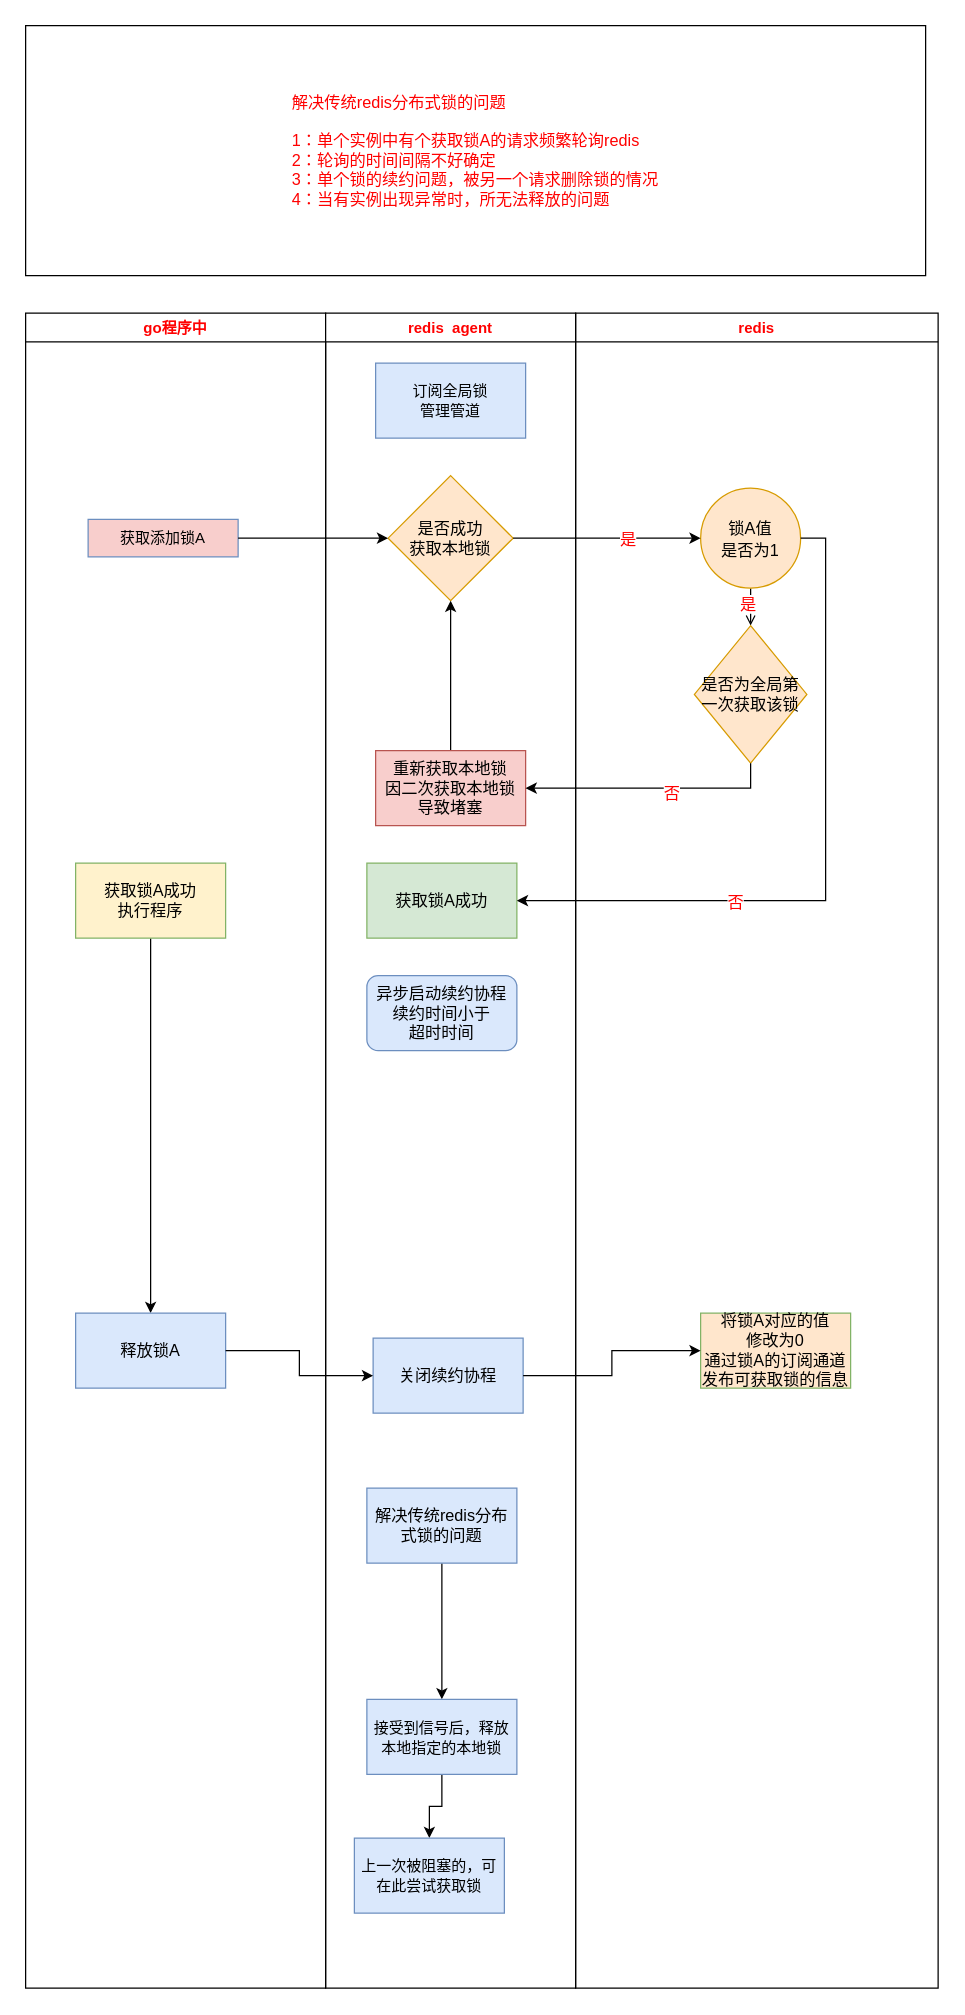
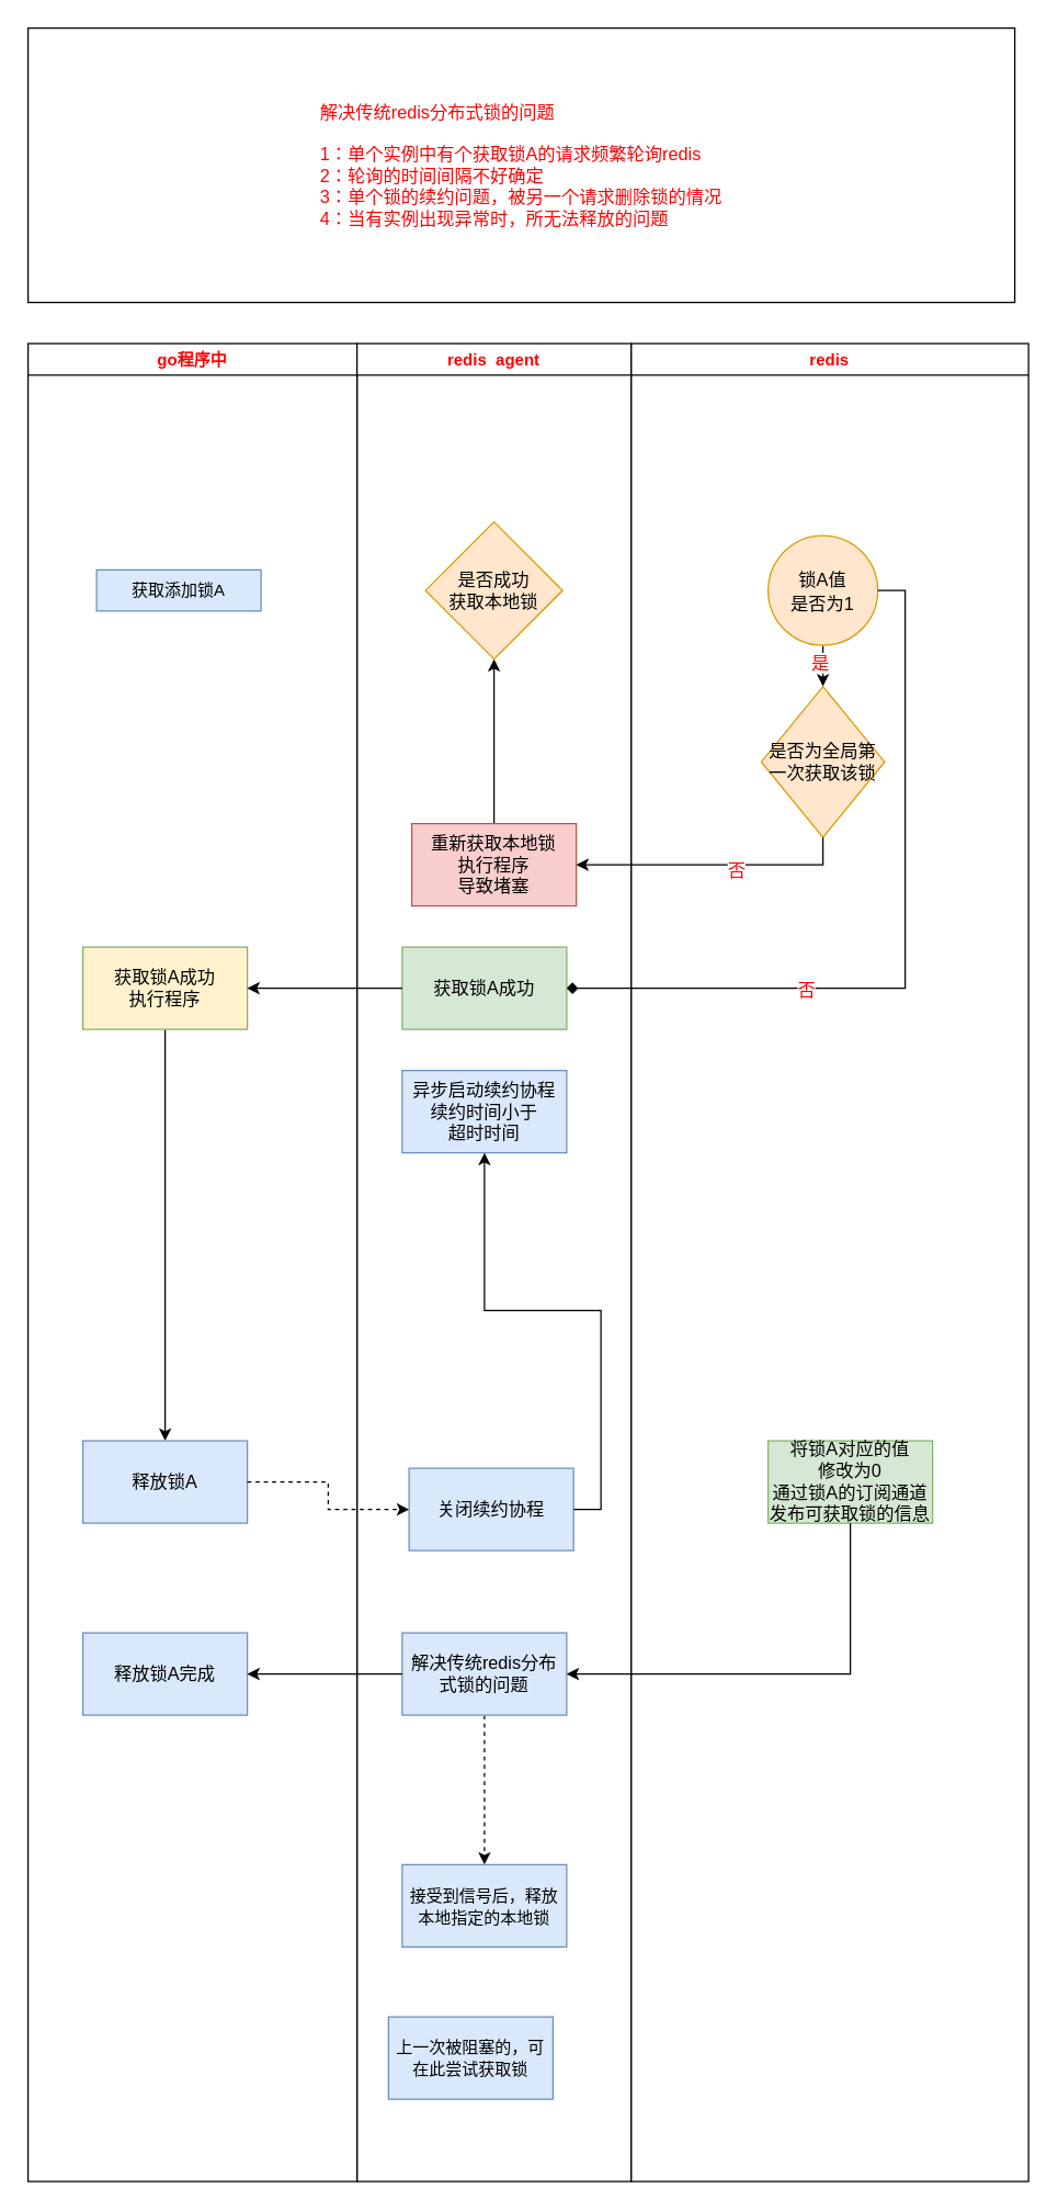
  <mxCell id="0" />
  <mxCell id="1" parent="0" />
  <mxCell id="2" value="go程序中" style="swimlane;fontColor=#FF0000;" vertex="1" parent="1"><mxGeometry x="20" y="250" width="240" height="1340" as="geometry" /></mxCell>
- <mxCell id="3" value="获取添加锁A" style="rounded=0;whiteSpace=wrap;html=1;fillColor=#f8cecc;strokeColor=#6c8ebf;" vertex="1" parent="2"><mxGeometry x="50" y="165" width="120" height="30" as="geometry" /></mxCell>
+ <mxCell id="3" value="获取添加锁A" style="rounded=0;whiteSpace=wrap;html=1;fillColor=#dae8fc;strokeColor=#6c8ebf;" vertex="1" parent="2"><mxGeometry x="50" y="165" width="120" height="30" as="geometry" /></mxCell>
  <mxCell id="4" style="edgeStyle=orthogonalEdgeStyle;rounded=0;orthogonalLoop=1;jettySize=auto;html=1;exitX=0.5;exitY=1;exitDx=0;exitDy=0;fontSize=13;fontColor=#FF0000;" edge="1" parent="2" source="5" target="6"><mxGeometry relative="1" as="geometry" /></mxCell>
  <mxCell id="5" value="获取锁A成功&lt;br&gt;执行程序" style="rounded=0;whiteSpace=wrap;html=1;fontSize=13;fillColor=#fff2cc;strokeColor=#82b366;" vertex="1" parent="2"><mxGeometry x="40" y="440" width="120" height="60" as="geometry" /></mxCell>
  <mxCell id="6" value="释放锁A" style="rounded=0;whiteSpace=wrap;html=1;fontSize=13;fillColor=#dae8fc;strokeColor=#6c8ebf;" vertex="1" parent="2"><mxGeometry x="40" y="800" width="120" height="60" as="geometry" /></mxCell>
+ <mxCell id="7" value="释放锁A完成" style="rounded=0;whiteSpace=wrap;html=1;fontSize=13;fillColor=#dae8fc;strokeColor=#6c8ebf;" vertex="1" parent="2"><mxGeometry x="40" y="940" width="120" height="60" as="geometry" /></mxCell>
  <mxCell id="8" value="redis" style="swimlane;fontColor=#FF0000;" vertex="1" parent="1"><mxGeometry x="460" y="250" width="290" height="1340" as="geometry" /></mxCell>
- <mxCell id="9" style="edgeStyle=orthogonalEdgeStyle;rounded=0;orthogonalLoop=1;jettySize=auto;html=1;exitX=0.5;exitY=1;exitDx=0;exitDy=0;entryX=0.5;entryY=0;entryDx=0;entryDy=0;fontSize=13;fontColor=#FF0000;endArrow=open;" edge="1" parent="8" source="11" target="13"><mxGeometry relative="1" as="geometry" /></mxCell>
+ <mxCell id="9" style="edgeStyle=orthogonalEdgeStyle;rounded=0;orthogonalLoop=1;jettySize=auto;html=1;exitX=0.5;exitY=1;exitDx=0;exitDy=0;entryX=0.5;entryY=0;entryDx=0;entryDy=0;fontSize=13;fontColor=#FF0000;" edge="1" parent="8" source="11" target="13"><mxGeometry relative="1" as="geometry" /></mxCell>
  <mxCell id="10" value="是" style="edgeLabel;html=1;align=center;verticalAlign=middle;resizable=0;points=[];fontSize=13;fontColor=#FF0000;" vertex="1" connectable="0" parent="9"><mxGeometry x="-0.2" y="-3" relative="1" as="geometry"><mxPoint as="offset" /></mxGeometry></mxCell>
  <mxCell id="11" value="&lt;font style=&quot;font-size: 13px&quot;&gt;锁A值&lt;br&gt;是否为1&lt;/font&gt;" style="ellipse;whiteSpace=wrap;html=1;fontSize=15;fillColor=#ffe6cc;strokeColor=#d79b00;" vertex="1" parent="8"><mxGeometry x="100" y="140" width="80" height="80" as="geometry" /></mxCell>
- <mxCell id="12" value="将锁A对应的值&lt;br&gt;修改为0&lt;br&gt;通过锁A的订阅通道发布可获取锁的信息" style="rounded=0;whiteSpace=wrap;html=1;fontSize=13;fillColor=#ffe6cc;strokeColor=#82b366;" vertex="1" parent="8"><mxGeometry x="100" y="800" width="120" height="60" as="geometry" /></mxCell>
+ <mxCell id="12" value="将锁A对应的值&lt;br&gt;修改为0&lt;br&gt;通过锁A的订阅通道发布可获取锁的信息" style="rounded=0;whiteSpace=wrap;html=1;fontSize=13;fillColor=#d5e8d4;strokeColor=#82b366;" vertex="1" parent="8"><mxGeometry x="100" y="800" width="120" height="60" as="geometry" /></mxCell>
  <mxCell id="13" value="是否为全局第一次获取该锁" style="rhombus;whiteSpace=wrap;html=1;fontSize=13;align=center;fillColor=#ffe6cc;strokeColor=#d79b00;" vertex="1" parent="8"><mxGeometry x="95" y="250" width="90" height="110" as="geometry" /></mxCell>
  <mxCell id="14" value="redis  agent" style="swimlane;fontColor=#FF0000;" vertex="1" parent="1"><mxGeometry x="260" y="250" width="200" height="1340" as="geometry" /></mxCell>
  <mxCell id="15" value="获取锁A成功" style="rounded=0;whiteSpace=wrap;html=1;fontSize=13;fillColor=#d5e8d4;strokeColor=#82b366;" vertex="1" parent="14"><mxGeometry x="33" y="440" width="120" height="60" as="geometry" /></mxCell>
- <mxCell id="16" value="异步启动续约协程&lt;br&gt;续约时间小于&lt;br&gt;超时时间" style="whiteSpace=wrap;html=1;fontSize=13;fillColor=#dae8fc;strokeColor=#6c8ebf;rounded=1;" vertex="1" parent="14"><mxGeometry x="33" y="530" width="120" height="60" as="geometry" /></mxCell>
+ <mxCell id="16" value="异步启动续约协程&lt;br&gt;续约时间小于&lt;br&gt;超时时间" style="rounded=0;whiteSpace=wrap;html=1;fontSize=13;fillColor=#dae8fc;strokeColor=#6c8ebf;" vertex="1" parent="14"><mxGeometry x="33" y="530" width="120" height="60" as="geometry" /></mxCell>
  <mxCell id="17" value="关闭续约协程" style="rounded=0;whiteSpace=wrap;html=1;fontSize=13;fillColor=#dae8fc;strokeColor=#6c8ebf;" vertex="1" parent="14"><mxGeometry x="38" y="820" width="120" height="60" as="geometry" /></mxCell>
- <mxCell id="18" style="edgeStyle=orthogonalEdgeStyle;rounded=0;orthogonalLoop=1;jettySize=auto;html=1;exitX=0.5;exitY=1;exitDx=0;exitDy=0;fontSize=13;fontColor=#FF0000;" edge="1" parent="14" source="19" target="25"><mxGeometry relative="1" as="geometry" /></mxCell>
+ <mxCell id="18" style="edgeStyle=orthogonalEdgeStyle;rounded=0;orthogonalLoop=1;jettySize=auto;html=1;exitX=0.5;exitY=1;exitDx=0;exitDy=0;fontSize=13;fontColor=#FF0000;dashed=1;" edge="1" parent="14" source="19" target="25"><mxGeometry relative="1" as="geometry" /></mxCell>
  <mxCell id="19" value="解决传统redis分布式锁的问题" style="rounded=0;whiteSpace=wrap;html=1;fontSize=13;fillColor=#dae8fc;strokeColor=#6c8ebf;" vertex="1" parent="14"><mxGeometry x="33" y="940" width="120" height="60" as="geometry" /></mxCell>
- <mxCell id="20" value="&lt;span style=&quot;color: rgb(0 , 0 , 0) ; font-size: 12px&quot;&gt;订阅全局锁&lt;/span&gt;&lt;br style=&quot;color: rgb(0 , 0 , 0) ; font-size: 12px&quot;&gt;&lt;span style=&quot;color: rgb(0 , 0 , 0) ; font-size: 12px&quot;&gt;管理管道&lt;/span&gt;" style="rounded=0;whiteSpace=wrap;html=1;fontSize=13;align=center;fillColor=#dae8fc;strokeColor=#6c8ebf;" vertex="1" parent="14"><mxGeometry x="40" y="40" width="120" height="60" as="geometry" /></mxCell>
  <mxCell id="21" value="是否成功&lt;br&gt;获取本地锁" style="rhombus;whiteSpace=wrap;html=1;fontSize=13;align=center;fillColor=#ffe6cc;strokeColor=#d79b00;" vertex="1" parent="14"><mxGeometry x="50" y="130" width="100" height="100" as="geometry" /></mxCell>
  <mxCell id="22" style="edgeStyle=orthogonalEdgeStyle;rounded=0;orthogonalLoop=1;jettySize=auto;html=1;exitX=0.5;exitY=0;exitDx=0;exitDy=0;entryX=0.5;entryY=1;entryDx=0;entryDy=0;fontSize=13;fontColor=#FF0000;" edge="1" parent="14" source="23" target="21"><mxGeometry relative="1" as="geometry" /></mxCell>
- <mxCell id="23" value="重新获取本地锁&lt;br&gt;因二次获取本地锁&lt;br&gt;导致堵塞" style="rounded=0;whiteSpace=wrap;html=1;fontSize=13;align=center;fillColor=#f8cecc;strokeColor=#b85450;" vertex="1" parent="14"><mxGeometry x="40" y="350" width="120" height="60" as="geometry" /></mxCell>
- <mxCell id="24" style="edgeStyle=orthogonalEdgeStyle;rounded=0;orthogonalLoop=1;jettySize=auto;html=1;exitX=0.5;exitY=1;exitDx=0;exitDy=0;entryX=0.5;entryY=0;entryDx=0;entryDy=0;fontSize=13;fontColor=#FF0000;" edge="1" parent="14" source="25" target="26"><mxGeometry relative="1" as="geometry" /></mxCell>
+ <mxCell id="23" value="重新获取本地锁&lt;br&gt;执行程序&lt;br&gt;导致堵塞" style="rounded=0;whiteSpace=wrap;html=1;fontSize=13;align=center;fillColor=#f8cecc;strokeColor=#b85450;" vertex="1" parent="14"><mxGeometry x="40" y="350" width="120" height="60" as="geometry" /></mxCell>
  <mxCell id="25" value="&lt;span style=&quot;font-size: 12px&quot;&gt;接受到信号后，释放本地指定的本地锁&lt;/span&gt;" style="rounded=0;whiteSpace=wrap;html=1;fontSize=13;align=center;fillColor=#dae8fc;strokeColor=#6c8ebf;" vertex="1" parent="14"><mxGeometry x="33" y="1109" width="120" height="60" as="geometry" /></mxCell>
  <mxCell id="26" value="&lt;span style=&quot;font-size: 12px&quot;&gt;上一次被阻塞的，可在此尝试获取锁&lt;/span&gt;" style="rounded=0;whiteSpace=wrap;html=1;fontSize=13;align=center;fillColor=#dae8fc;strokeColor=#6c8ebf;" vertex="1" parent="14"><mxGeometry x="23" y="1220" width="120" height="60" as="geometry" /></mxCell>
- <mxCell id="27" style="edgeStyle=orthogonalEdgeStyle;rounded=0;orthogonalLoop=1;jettySize=auto;html=1;exitX=1;exitY=0.5;exitDx=0;exitDy=0;entryX=1;entryY=0.5;entryDx=0;entryDy=0;fontSize=13;fontColor=#FF0000;" edge="1" parent="1" source="11" target="15"><mxGeometry relative="1" as="geometry" /></mxCell>
+ <mxCell id="27" style="edgeStyle=orthogonalEdgeStyle;rounded=0;orthogonalLoop=1;jettySize=auto;html=1;exitX=1;exitY=0.5;exitDx=0;exitDy=0;entryX=1;entryY=0.5;entryDx=0;entryDy=0;fontSize=13;fontColor=#FF0000;endArrow=diamond;" edge="1" parent="1" source="11" target="15"><mxGeometry relative="1" as="geometry" /></mxCell>
  <mxCell id="28" value="否" style="edgeLabel;html=1;align=center;verticalAlign=middle;resizable=0;points=[];fontSize=13;fontColor=#FF0000;" vertex="1" connectable="0" parent="27"><mxGeometry x="-0.076" y="-2" relative="1" as="geometry"><mxPoint x="-71" y="53" as="offset" /></mxGeometry></mxCell>
- <mxCell id="30" style="edgeStyle=orthogonalEdgeStyle;rounded=0;orthogonalLoop=1;jettySize=auto;html=1;exitX=1;exitY=0.5;exitDx=0;exitDy=0;entryX=0;entryY=0.5;entryDx=0;entryDy=0;fontSize=13;fontColor=#FF0000;" edge="1" parent="1" source="6" target="17"><mxGeometry relative="1" as="geometry" /></mxCell>
- <mxCell id="31" style="edgeStyle=orthogonalEdgeStyle;rounded=0;orthogonalLoop=1;jettySize=auto;html=1;exitX=1;exitY=0.5;exitDx=0;exitDy=0;fontSize=13;fontColor=#FF0000;" edge="1" parent="1" source="17" target="12"><mxGeometry relative="1" as="geometry" /></mxCell>
+ <mxCell id="29" style="edgeStyle=orthogonalEdgeStyle;rounded=0;orthogonalLoop=1;jettySize=auto;html=1;exitX=0;exitY=0.5;exitDx=0;exitDy=0;fontSize=13;fontColor=#FF0000;" edge="1" parent="1" source="15" target="5"><mxGeometry relative="1" as="geometry" /></mxCell>
+ <mxCell id="30" style="edgeStyle=orthogonalEdgeStyle;rounded=0;orthogonalLoop=1;jettySize=auto;html=1;exitX=1;exitY=0.5;exitDx=0;exitDy=0;entryX=0;entryY=0.5;entryDx=0;entryDy=0;fontSize=13;fontColor=#FF0000;dashed=1;" edge="1" parent="1" source="6" target="17"><mxGeometry relative="1" as="geometry" /></mxCell>
+ <mxCell id="31" style="edgeStyle=orthogonalEdgeStyle;rounded=0;orthogonalLoop=1;jettySize=auto;html=1;exitX=1;exitY=0.5;exitDx=0;exitDy=0;fontSize=13;fontColor=#FF0000;" edge="1" parent="1" source="17" target="16"><mxGeometry relative="1" as="geometry" /></mxCell>
+ <mxCell id="32" style="edgeStyle=orthogonalEdgeStyle;rounded=0;orthogonalLoop=1;jettySize=auto;html=1;exitX=0.5;exitY=1;exitDx=0;exitDy=0;entryX=1;entryY=0.5;entryDx=0;entryDy=0;fontSize=13;fontColor=#FF0000;" edge="1" parent="1" source="12" target="19"><mxGeometry relative="1" as="geometry" /></mxCell>
  <mxCell id="33" value="&lt;div style=&quot;text-align: left&quot;&gt;&lt;span&gt;解决传统redis分布式锁的问题&lt;/span&gt;&lt;/div&gt;&lt;div style=&quot;text-align: left&quot;&gt;&lt;br&gt;&lt;/div&gt;&lt;div style=&quot;text-align: left&quot;&gt;&lt;span&gt;1：单个实例中有个获取锁A的请求频繁轮询redis&lt;/span&gt;&lt;/div&gt;&lt;div style=&quot;text-align: left&quot;&gt;&lt;span&gt;2：轮询的时间间隔不好确定&lt;/span&gt;&lt;/div&gt;&lt;div style=&quot;text-align: left&quot;&gt;&lt;span&gt;3：单个锁的续约问题，被另一个请求删除锁的情况&lt;/span&gt;&lt;/div&gt;&lt;div style=&quot;text-align: left&quot;&gt;&lt;span&gt;4：当有实例出现异常时，所无法释放的问题&lt;/span&gt;&lt;/div&gt;" style="rounded=0;whiteSpace=wrap;html=1;fontSize=13;fontColor=#FF0000;" vertex="1" parent="1"><mxGeometry x="20" y="20" width="720" height="200" as="geometry" /></mxCell>
- <mxCell id="34" style="edgeStyle=orthogonalEdgeStyle;rounded=0;orthogonalLoop=1;jettySize=auto;html=1;fontSize=13;fontColor=#FF0000;" edge="1" parent="1" source="3" target="21"><mxGeometry relative="1" as="geometry" /></mxCell>
- <mxCell id="35" style="edgeStyle=orthogonalEdgeStyle;rounded=0;orthogonalLoop=1;jettySize=auto;html=1;exitX=1;exitY=0.5;exitDx=0;exitDy=0;fontSize=13;fontColor=#FF0000;" edge="1" parent="1" source="21" target="11"><mxGeometry relative="1" as="geometry" /></mxCell>
- <mxCell id="36" value="是" style="edgeLabel;html=1;align=center;verticalAlign=middle;resizable=0;points=[];fontSize=13;fontColor=#FF0000;" vertex="1" connectable="0" parent="35"><mxGeometry x="0.213" relative="1" as="geometry"><mxPoint as="offset" /></mxGeometry></mxCell>
+ <mxCell id="37" style="edgeStyle=orthogonalEdgeStyle;rounded=0;orthogonalLoop=1;jettySize=auto;html=1;fontSize=13;fontColor=#FF0000;" edge="1" parent="1" source="19" target="7"><mxGeometry relative="1" as="geometry" /></mxCell>
  <mxCell id="38" style="edgeStyle=orthogonalEdgeStyle;rounded=0;orthogonalLoop=1;jettySize=auto;html=1;exitX=0.5;exitY=1;exitDx=0;exitDy=0;entryX=1;entryY=0.5;entryDx=0;entryDy=0;fontSize=13;fontColor=#FF0000;" edge="1" parent="1" source="13" target="23"><mxGeometry relative="1" as="geometry" /></mxCell>
  <mxCell id="39" value="否" style="edgeLabel;html=1;align=center;verticalAlign=middle;resizable=0;points=[];fontSize=13;fontColor=#FF0000;" vertex="1" connectable="0" parent="38"><mxGeometry x="-0.16" y="3" relative="1" as="geometry"><mxPoint as="offset" /></mxGeometry></mxCell>
